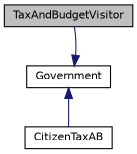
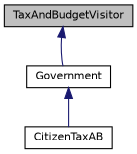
  digraph {
    node [color=black fillcolor=white fontname=Helvetica fontsize=10 shape=record style=filled]
    edge [color=midnightblue dir=back fontname=Helvetica fontsize=10 labelfontname=Helvetica labelfontsize=10 style=solid]
    n1 [fillcolor=grey75 fontcolor=black height=0.2 label=TaxAndBudgetVisitor width=0.4]
    n2 [height=0.2 label=CitizenTaxAB width=0.4]
    n3 [height=0.2 label=Government width=0.4]
-   n3 -> n1
+   n1 -> n3
    n3 -> n2
  }
